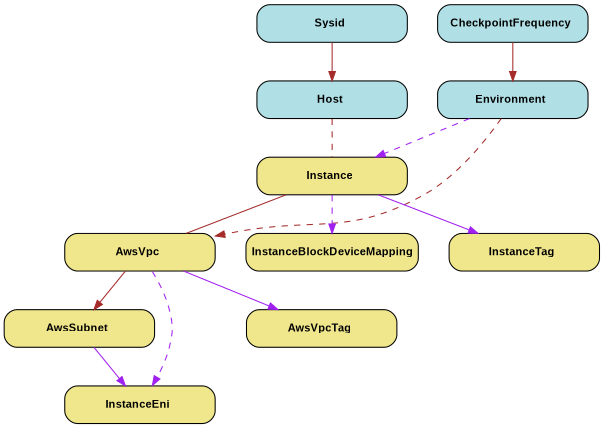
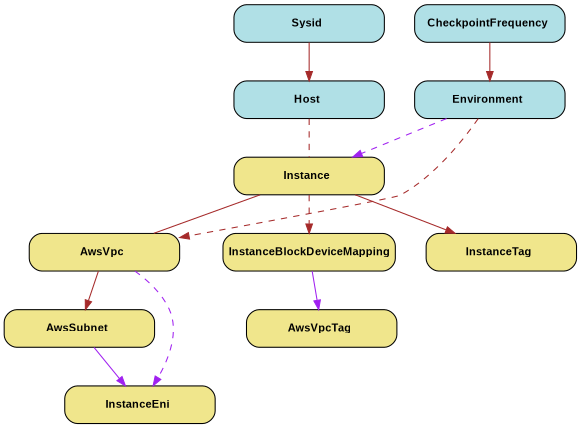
  digraph {
    concentrate=true
    fontname="IBM Plex Mono"
    fontsize=13
    labelloc=t
    nodesep=0.4
    rankdir=TB
    ranksep=0.5
    node [fillcolor=khaki fontname="IBM Plex Mono" fontsize=10 margin="0.07,0.05" penwidth=1.0 shape=Mrecord style=filled]
    edge [arrowhead=normal arrowsize=0.9 arrowtail=none color=purple dir=both fontname="IBM Plex Mono" fontsize=7 labelangle=32 labeldistance=1.8 penwidth=1.0 style=solid weight=1]
    n1 [label=<<table border="0" align="center" cellspacing="0.5" cellpadding="0" width="134">   <tr><td align="center" valign="bottom" width="130"><font face="Arial Bold" point-size="11">AwsSubnet</font></td></tr> </table> >]
    n2 [label=<<table border="0" align="center" cellspacing="0.5" cellpadding="0" width="134">   <tr><td align="center" valign="bottom" width="130"><font face="Arial Bold" point-size="11">InstanceEni</font></td></tr> </table> >]
    n3 [label=<<table border="0" align="center" cellspacing="0.5" cellpadding="0" width="134">   <tr><td align="center" valign="bottom" width="130"><font face="Arial Bold" point-size="11">AwsVpc</font></td></tr> </table> >]
    n4 [label=<<table border="0" align="center" cellspacing="0.5" cellpadding="0" width="134">   <tr><td align="center" valign="bottom" width="130"><font face="Arial Bold" point-size="11">AwsVpcTag</font></td></tr> </table> >]
    n5 [fillcolor=powderblue label=<<table border="0" align="center" cellspacing="0.5" cellpadding="0" width="134">   <tr><td align="center" valign="bottom" width="130"><font face="Arial Bold" point-size="11">CheckpointFrequency</font></td></tr> </table> >]
    n6 [fillcolor=powderblue label=<<table border="0" align="center" cellspacing="0.5" cellpadding="0" width="134">   <tr><td align="center" valign="bottom" width="130"><font face="Arial Bold" point-size="11">Environment</font></td></tr> </table> >]
    n7 [label=<<table border="0" align="center" cellspacing="0.5" cellpadding="0" width="134">   <tr><td align="center" valign="bottom" width="130"><font face="Arial Bold" point-size="11">Instance</font></td></tr> </table> >]
    n8 [fillcolor=powderblue label=<<table border="0" align="center" cellspacing="0.5" cellpadding="0" width="134">   <tr><td align="center" valign="bottom" width="130"><font face="Arial Bold" point-size="11">Host</font></td></tr> </table> >]
    n9 [label=<<table border="0" align="center" cellspacing="0.5" cellpadding="0" width="134">   <tr><td align="center" valign="bottom" width="130"><font face="Arial Bold" point-size="11">InstanceBlockDeviceMapping</font></td></tr> </table> >]
    n10 [label=<<table border="0" align="center" cellspacing="0.5" cellpadding="0" width="134">   <tr><td align="center" valign="bottom" width="130"><font face="Arial Bold" point-size="11">InstanceTag</font></td></tr> </table> >]
    n11 [fillcolor=powderblue label=<<table border="0" align="center" cellspacing="0.5" cellpadding="0" width="134">   <tr><td align="center" valign="bottom" width="130"><font face="Arial Bold" point-size="11">Sysid</font></td></tr> </table> >]
    n1 -> n2
    n3 -> n1 [color=brown weight=2]
    n3 -> n2 [style=dashed]
-   n3 -> n4
+   n9 -> n4
    n5 -> n6 [color=brown]
    n6 -> n3 [color=brown constraint=false style=dashed]
    n6 -> n7 [constraint=false style=dashed]
    n7 -> n3 [arrowhead=none color=brown]
-   n7 -> n9 [style=dashed weight=2]
-   n7 -> n10
+   n7 -> n9 [color=brown style=dashed weight=2]
+   n7 -> n10 [color=brown]
    n8 -> n7 [arrowhead=none color=brown style=dashed]
    n11 -> n8 [color=brown]
    n11 -> n8 [constraint=false style=dotted color=""]
  }
